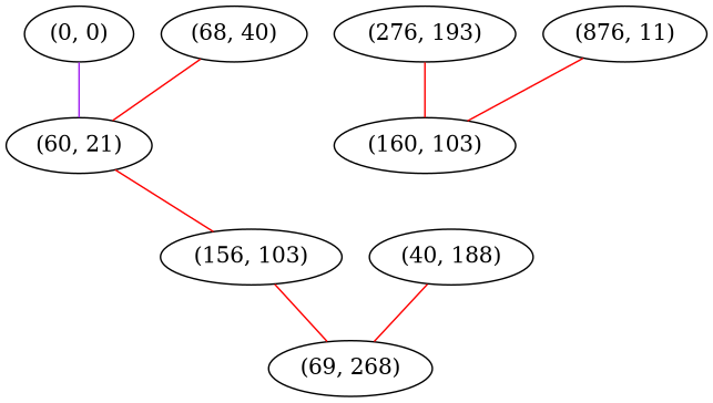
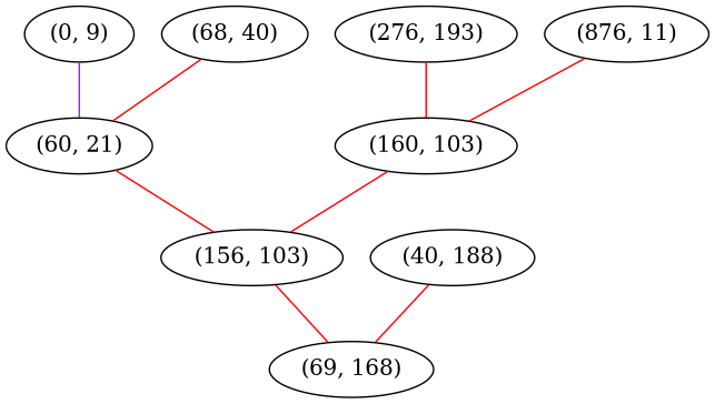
  graph {
    edge [color=red weight=1]
-   "(0, 0)"
+   "(0, 0)" [label="(0, 9)"]
    "(60, 21)"
    "(156, 103)"
    "(68, 40)"
-   "(69, 168)" [label="(69, 268)"]
+   "(69, 168)"
    n6 [label="(40, 188)"]
    n7 [label="(160, 103)"]
    "(276, 193)"
    n9 [label="(876, 11)"]
    "(0, 0)" -- "(60, 21)" [color=purple weight=4]
    "(60, 21)" -- "(156, 103)"
    "(156, 103)" -- "(69, 168)"
    "(68, 40)" -- "(60, 21)"
    n6 -- "(69, 168)"
+   n7 -- "(156, 103)"
    "(276, 193)" -- n7
    n9 -- n7
  }
